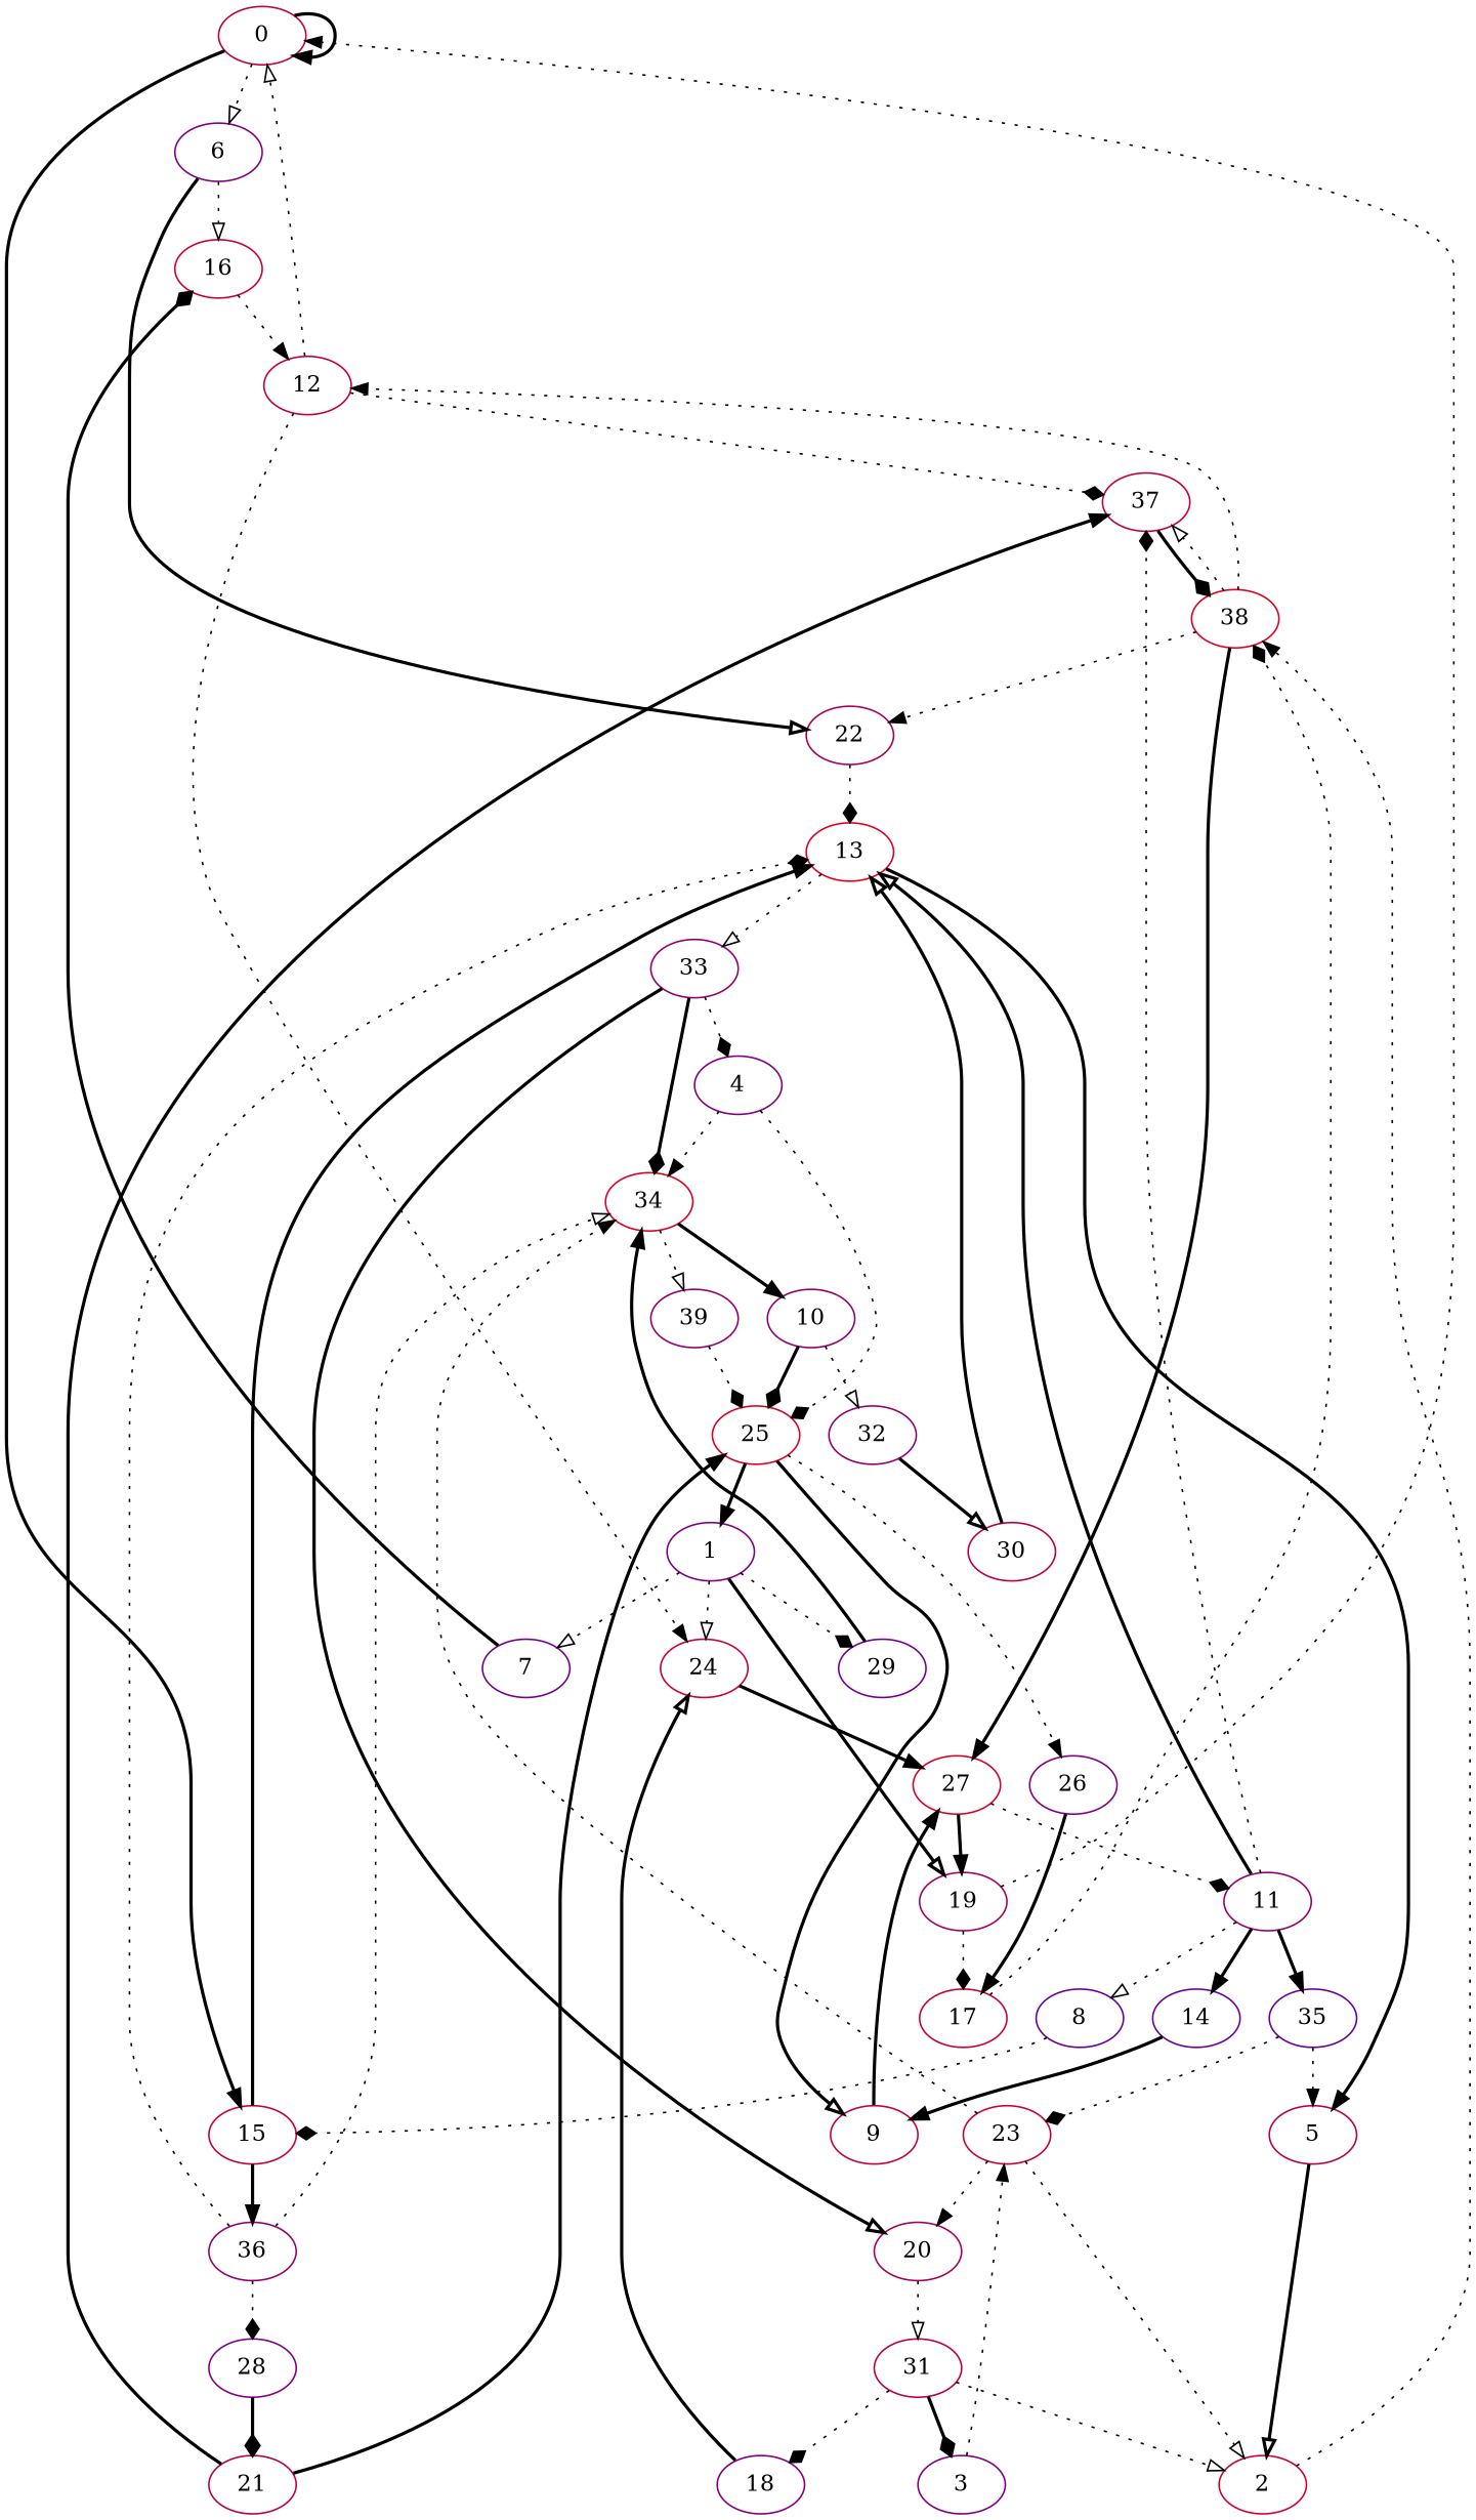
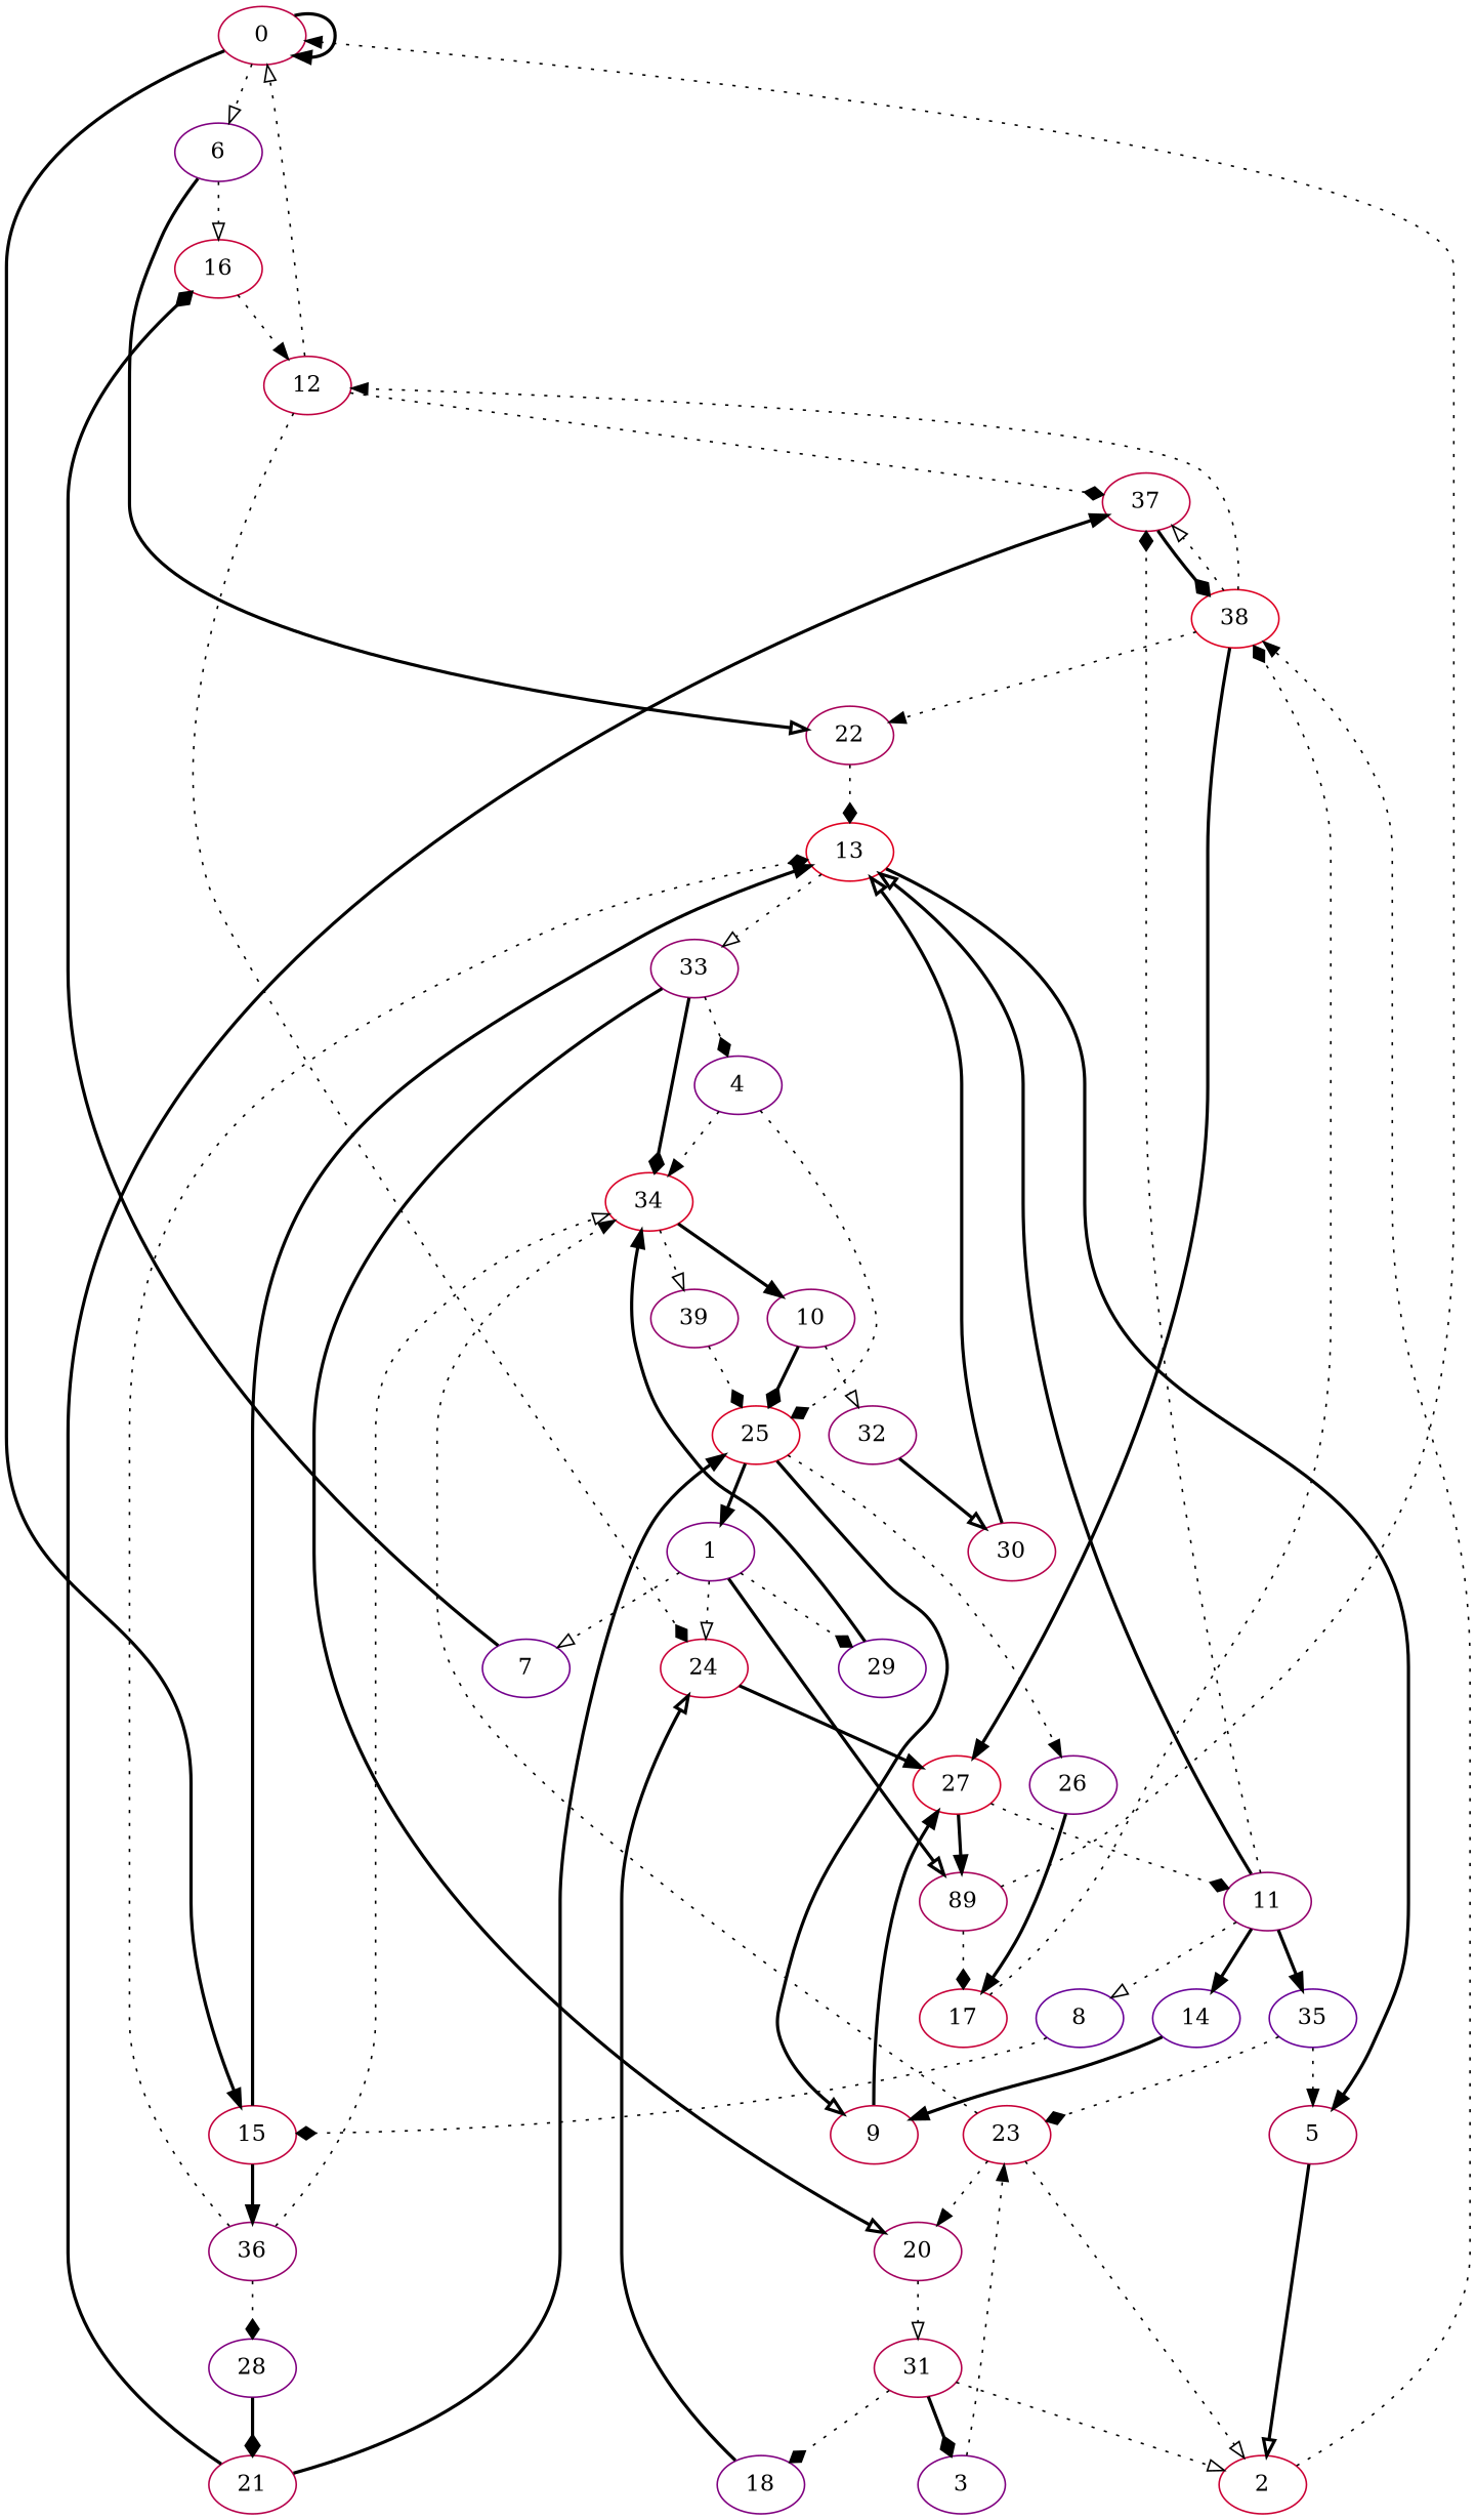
  digraph {
    node [color="#7f0080"]
    edge [arrowhead=normal style=dotted]
    0 [color="#bc0043"]
    6
    15 [color="#c2003d"]
    16 [color="#c70038"]
    22 [color="#a70058"]
    13 [color="#df0020"]
    36 [color="#93006c"]
    7 [color="#72008d"]
    1
-   19 [color="#a70058"]
+   19 [color="#a70058" label=89]
    24 [color="#c90036"]
    29 [color="#72008d"]
    17 [color="#c70038"]
    27 [color="#d60029"]
    34 [color="#d90026"]
    2 [color="#cb0034"]
    38 [color="#de0021"]
    37 [color="#c0003f"]
    12 [color="#bf0040"]
    23 [color="#c70038"]
    3
    20 [color="#a2005d"]
    25 [color="#d90026"]
    4
    9 [color="#c2003d"]
    26
    10 [color="#93006c"]
    39 [color="#93006c"]
    5 [color="#b5004a"]
    8 [color="#680097"]
    11 [color="#93006c"]
    32 [color="#93006c"]
    30 [color="#b5004a"]
    14 [color="#680097"]
    35 [color="#680097"]
    33 [color="#93006c"]
    28
    18
    31 [color="#b5004a"]
    21 [color="#b5004a"]
    0 -> 0 [style=bold]
    0 -> 6 [arrowhead=onormal]
    0 -> 15 [style=bold]
    6 -> 16 [arrowhead=onormal]
    6 -> 22 [arrowhead=onormal style=bold]
    15 -> 13 [style=bold]
    15 -> 36 [style=bold]
    16 -> 12
    22 -> 13 [arrowhead=diamond]
    13 -> 5 [style=bold]
    13 -> 33 [arrowhead=onormal]
    36 -> 13 [arrowhead=diamond]
    36 -> 34 [arrowhead=onormal]
    36 -> 28 [arrowhead=diamond]
    7 -> 16 [arrowhead=diamond style=bold]
    1 -> 7 [arrowhead=onormal]
    1 -> 19 [arrowhead=onormal style=bold]
    1 -> 24 [arrowhead=onormal]
    1 -> 29 [arrowhead=diamond]
    19 -> 0
    19 -> 17 [arrowhead=diamond]
    24 -> 27 [style=bold]
    29 -> 34 [style=bold]
    17 -> 38 [arrowhead=diamond]
    27 -> 19 [style=bold]
    27 -> 11 [arrowhead=diamond]
    34 -> 10 [style=bold]
    34 -> 39 [arrowhead=onormal]
    2 -> 38
    38 -> 22
    38 -> 27 [style=bold]
    38 -> 37 [arrowhead=onormal]
    38 -> 12
    37 -> 38 [arrowhead=diamond style=bold]
    12 -> 0 [arrowhead=onormal]
-   12 -> 24
+   12 -> 24 [arrowhead=diamond]
    12 -> 37 [arrowhead=diamond]
    23 -> 34
    23 -> 2 [arrowhead=onormal]
    23 -> 20
    3 -> 23
    20 -> 31 [arrowhead=onormal]
    25 -> 1 [style=bold]
    25 -> 9 [arrowhead=onormal style=bold]
    25 -> 26
    4 -> 34
    4 -> 25 [arrowhead=diamond]
    9 -> 27 [style=bold]
    26 -> 17 [style=bold]
    10 -> 25 [arrowhead=diamond style=bold]
    10 -> 32 [arrowhead=onormal]
    39 -> 25 [arrowhead=diamond]
    5 -> 2 [arrowhead=onormal style=bold]
    8 -> 15 [arrowhead=diamond]
    11 -> 13 [arrowhead=onormal style=bold]
    11 -> 37 [arrowhead=diamond]
    11 -> 8 [arrowhead=onormal]
    11 -> 14 [style=bold]
    11 -> 35 [style=bold]
    32 -> 30 [arrowhead=onormal style=bold]
    30 -> 13 [arrowhead=onormal style=bold]
    14 -> 9 [style=bold]
    35 -> 23 [arrowhead=diamond]
    35 -> 5
    33 -> 34 [arrowhead=diamond style=bold]
    33 -> 20 [arrowhead=onormal style=bold]
    33 -> 4 [arrowhead=diamond]
    28 -> 21 [arrowhead=diamond style=bold]
    18 -> 24 [arrowhead=onormal style=bold]
    31 -> 2 [arrowhead=onormal]
    31 -> 3 [arrowhead=diamond style=bold]
    31 -> 18 [arrowhead=diamond]
    21 -> 37 [style=bold]
    21 -> 25 [style=bold]
  }
